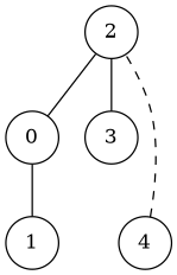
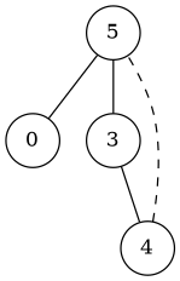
  graph {
    node [shape=circle]
-   2
+   2 [label=5]
    0
    3
-   1
    4
    2 -- 0
    2 -- 3
-   0 -- 1
+   3 -- 4
    4 -- 2 [style=dashed]
  }
